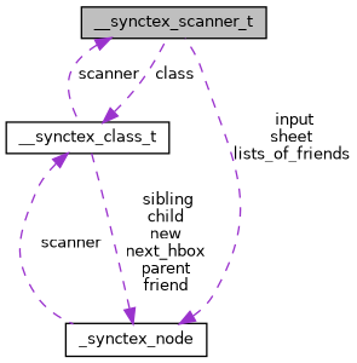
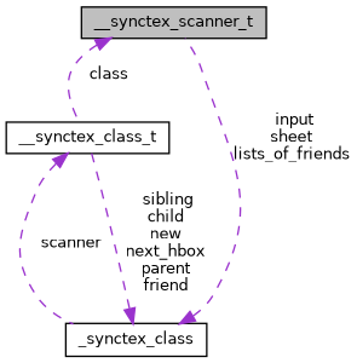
  digraph {
    node [color=black fillcolor=white fontname=Helvetica fontsize=10 shape=record style=filled]
    edge [color=darkorchid3 dir=back fontname=Helvetica fontsize=10 labelfontname=Helvetica labelfontsize=10 style=dashed]
    n1 [fillcolor=grey75 fontcolor=black height=0.2 label=__synctex_scanner_t width=0.4]
    n2 [height=0.2 label=__synctex_class_t width=0.4]
-   n3 [height=0.2 label=_synctex_node width=0.4]
-   n1 -> n2 [label=" scanner"]
-   n2 -> n1 [label=" class"]
+   n3 [height=0.2 label=_synctex_class width=0.4]
+   n1 -> n2 [label=" class"]
    n2 -> n3 [label=" scanner"]
    n3 -> n1 [label=" input\nsheet\nlists_of_friends"]
    n3 -> n2 [label=" sibling\nchild\nnew\nnext_hbox\nparent\nfriend"]
  }
